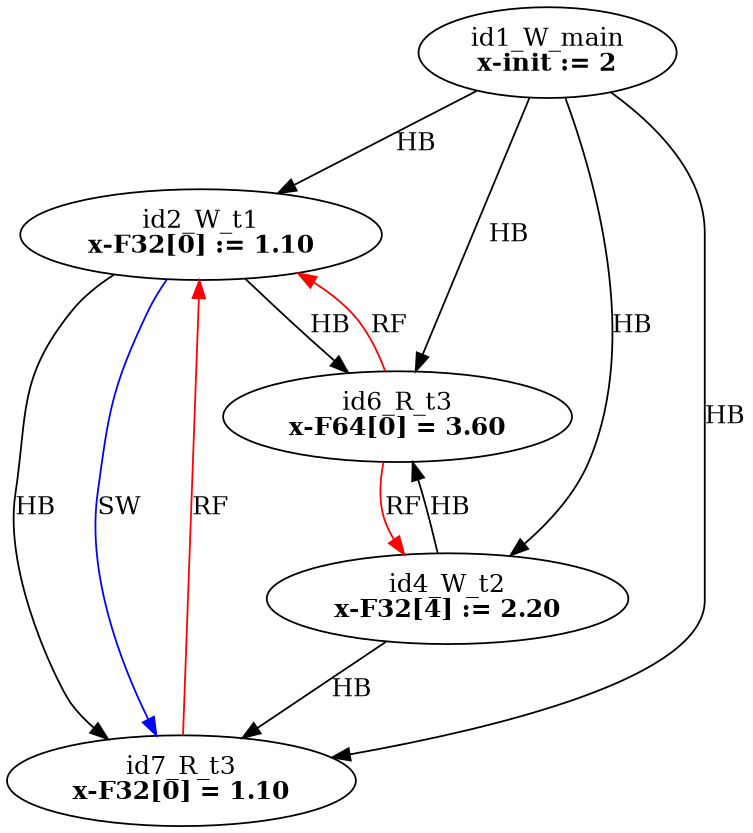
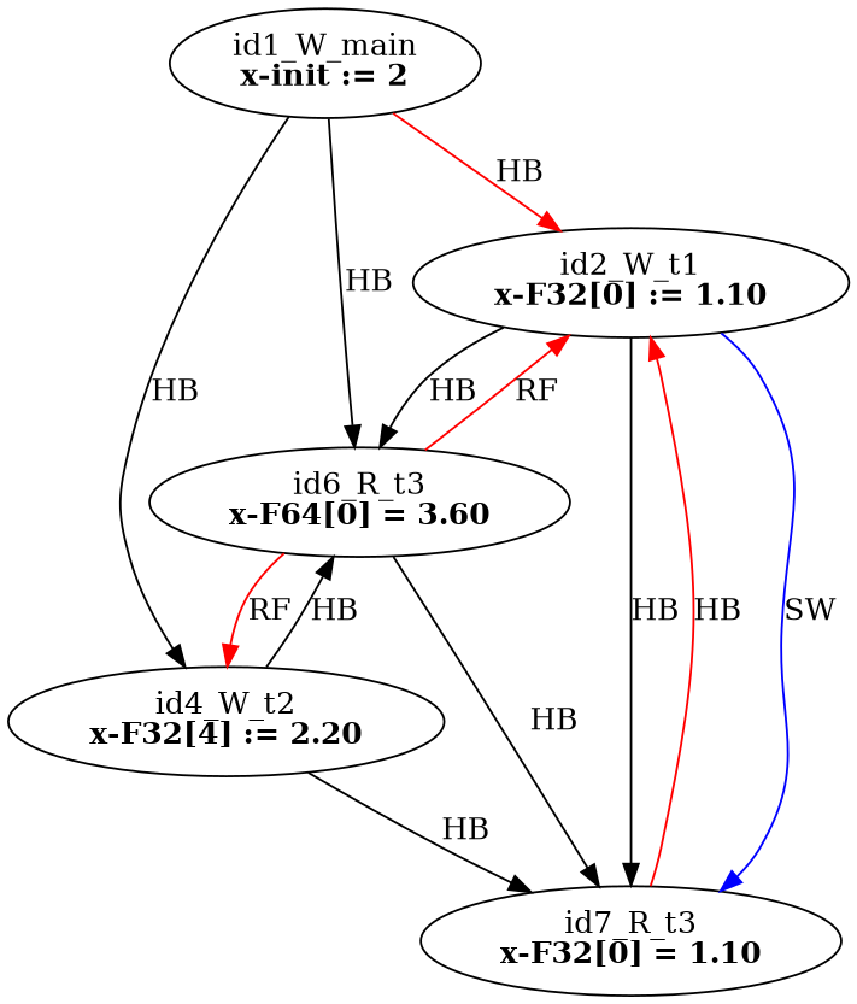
  digraph {
    rankdir=TB
    splines=true
    edge [color=black]
    n1 [label=<id2_W_t1<br/><B>x-F32[0] := 1.10</B>>]
    n2 [label=<id6_R_t3<br/><B>x-F64[0] = 3.60</B>>]
    n3 [label=<id7_R_t3<br/><B>x-F32[0] = 1.10</B>>]
    n4 [label=<id4_W_t2<br/><B>x-F32[4] := 2.20</B>>]
    n5 [label=<id1_W_main<br/><B>x-init := 2</B>>]
    n1 -> n2 [label=HB]
    n1 -> n3 [label=HB]
    n1 -> n3 [color=blue label=SW]
    n2 -> n1 [color=red label=RF]
-   n5 -> n3 [label=HB]
+   n2 -> n3 [label=HB]
    n2 -> n4 [color=red label=RF]
-   n3 -> n1 [color=red label=RF]
+   n3 -> n1 [color=red label=HB]
    n4 -> n2 [label=HB]
    n4 -> n3 [label=HB]
-   n5 -> n1 [label=HB]
+   n5 -> n1 [color=red label=HB]
    n5 -> n2 [label=HB]
    n5 -> n4 [label=HB]
  }
